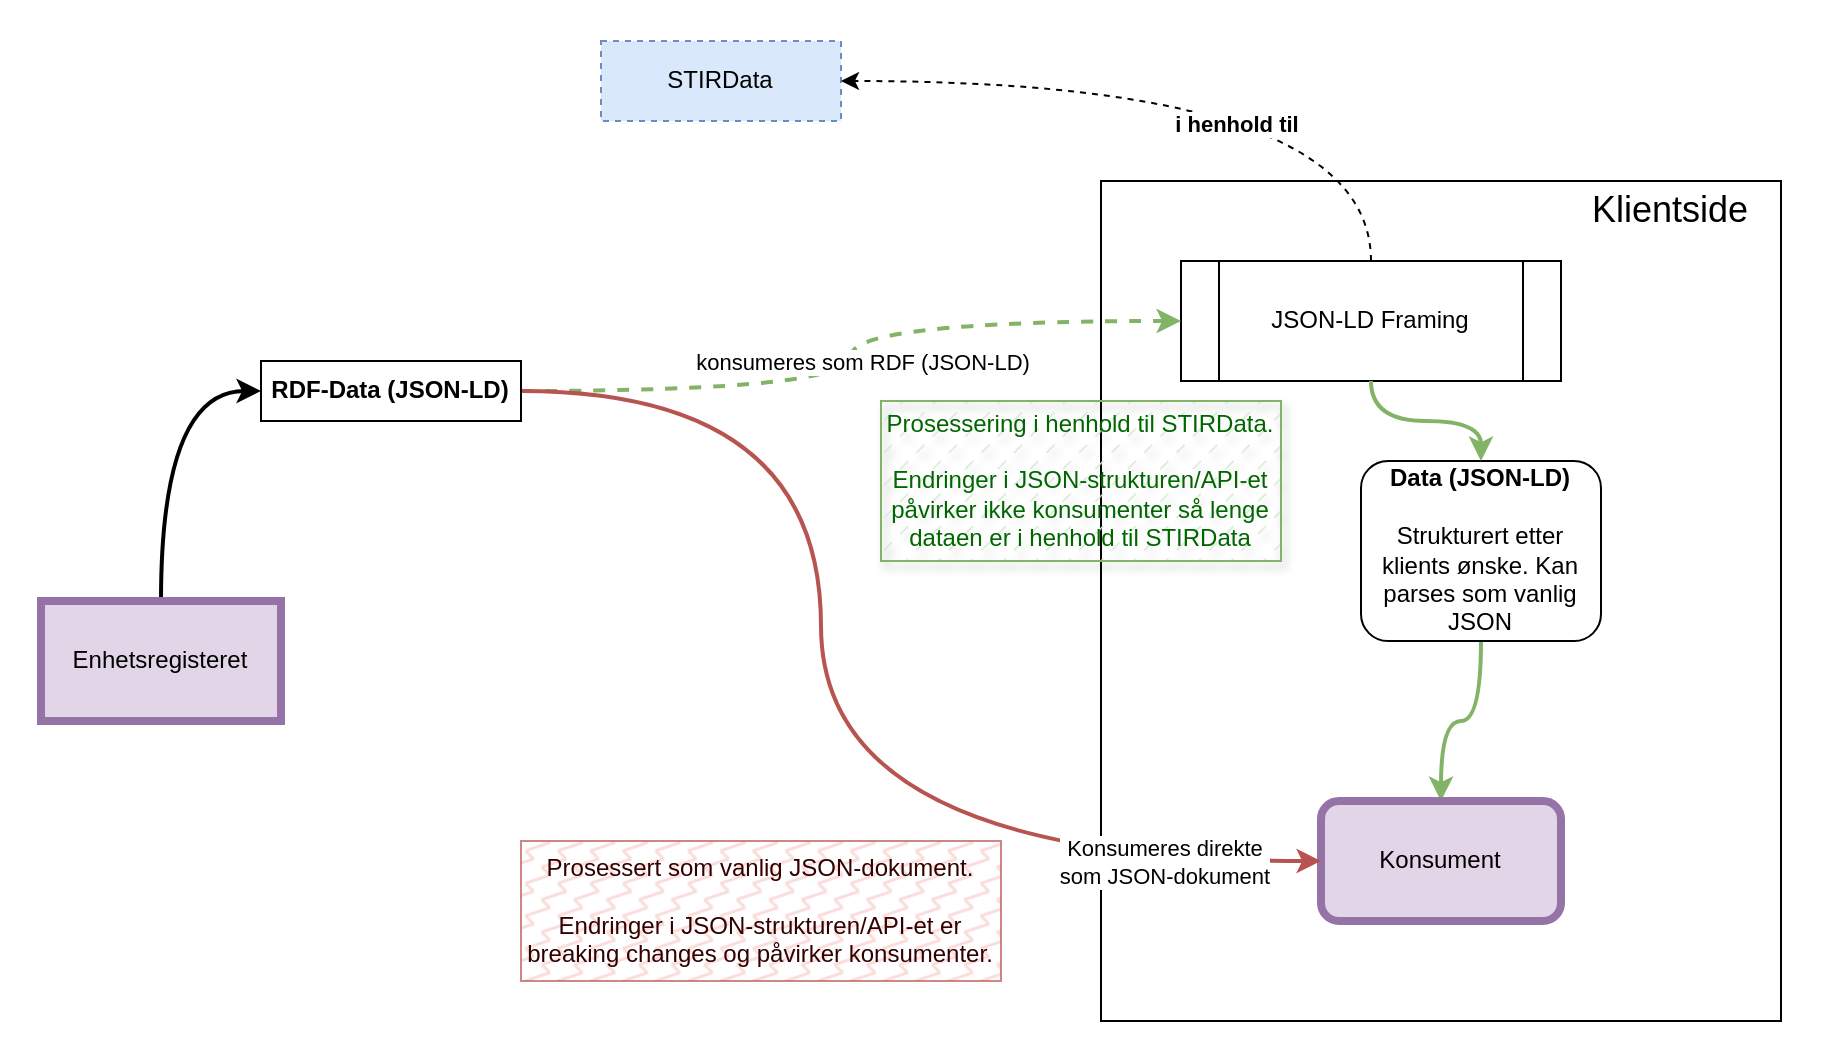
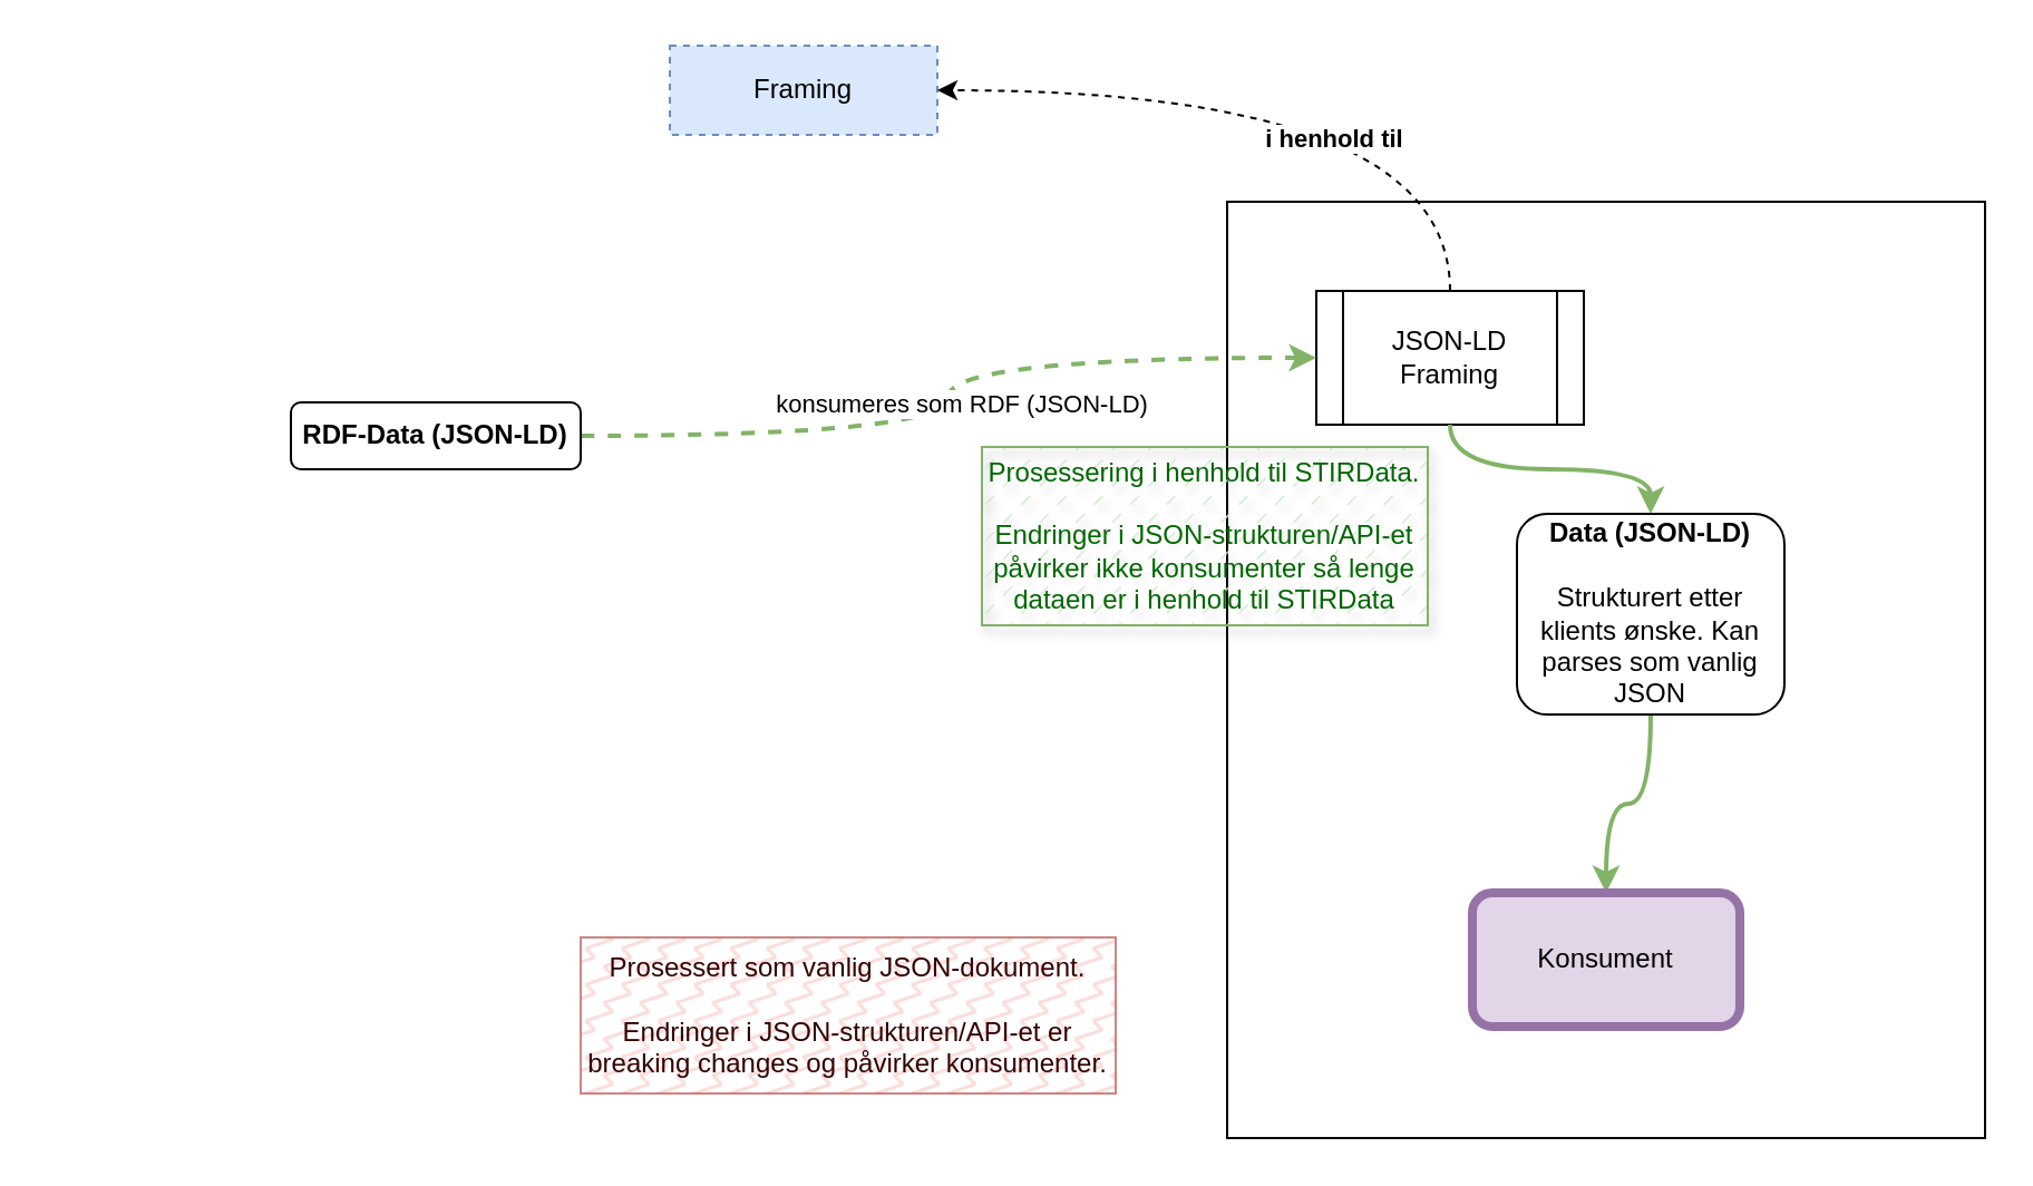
  <mxCell id="0" />
  <mxCell id="1" parent="0" />
  <mxCell id="2" value="" style="group;fillColor=#dae8fc;strokeColor=#6c8ebf;" vertex="1" connectable="0" parent="1"><mxGeometry x="550" y="90" width="340" height="420" as="geometry" /></mxCell>
  <mxCell id="3" value="" style="rounded=0;whiteSpace=wrap;html=1;align=left;" vertex="1" parent="2"><mxGeometry width="340" height="420" as="geometry" /></mxCell>
- <mxCell id="4" value="Klientside" style="text;html=1;align=center;verticalAlign=middle;whiteSpace=wrap;rounded=0;fontSize=18;" vertex="1" parent="2"><mxGeometry x="230" width="110" height="30" as="geometry" /></mxCell>
- <mxCell id="5" value="JSON-LD Framing" style="shape=process;whiteSpace=wrap;html=1;backgroundOutline=1;" vertex="1" parent="2"><mxGeometry x="40" y="40" width="190" height="60" as="geometry" /></mxCell>
+ <mxCell id="5" value="JSON-LD Framing" style="shape=process;whiteSpace=wrap;html=1;backgroundOutline=1;" vertex="1" parent="2"><mxGeometry x="40" y="40" width="120" height="60" as="geometry" /></mxCell>
  <mxCell id="6" style="edgeStyle=orthogonalEdgeStyle;rounded=0;orthogonalLoop=1;jettySize=auto;html=1;exitX=0.5;exitY=1;exitDx=0;exitDy=0;entryX=0.5;entryY=0;entryDx=0;entryDy=0;curved=1;strokeWidth=2;fillColor=#d5e8d4;strokeColor=#82b366;" edge="1" parent="2" source="7" target="8"><mxGeometry relative="1" as="geometry" /></mxCell>
  <mxCell id="7" value="&lt;div&gt;&lt;b&gt;Data (JSON-LD)&lt;/b&gt;&lt;/div&gt;&lt;div&gt;&lt;span style=&quot;background-color: initial;&quot;&gt;&lt;br&gt;&lt;/span&gt;&lt;/div&gt;&lt;div&gt;&lt;span style=&quot;background-color: initial;&quot;&gt;Strukturert etter klients ønske. Kan parses som vanlig JSON&lt;/span&gt;&lt;br&gt;&lt;/div&gt;" style="rounded=1;whiteSpace=wrap;html=1;" vertex="1" parent="2"><mxGeometry x="130" y="140" width="120" height="90" as="geometry" /></mxCell>
  <mxCell id="8" value="Konsument" style="whiteSpace=wrap;html=1;strokeWidth=4;fillColor=#e1d5e7;strokeColor=#9673a6;rounded=1;" vertex="1" parent="2"><mxGeometry x="110" y="310" width="120" height="60" as="geometry" /></mxCell>
  <mxCell id="9" style="edgeStyle=orthogonalEdgeStyle;rounded=0;orthogonalLoop=1;jettySize=auto;html=1;exitX=0.5;exitY=1;exitDx=0;exitDy=0;curved=1;entryX=0.5;entryY=0;entryDx=0;entryDy=0;strokeWidth=2;fillColor=#d5e8d4;strokeColor=#82b366;" edge="1" parent="2" source="5" target="7"><mxGeometry relative="1" as="geometry"><mxPoint x="-60" y="170" as="targetPoint" /></mxGeometry></mxCell>
  <mxCell id="10" value="Prosessering i henhold til STIRData.&lt;div&gt;&lt;br&gt;&lt;/div&gt;&lt;div&gt;Endringer i JSON-strukturen/API-et påvirker ikke konsumenter så lenge dataen er i henhold til STIRData&lt;/div&gt;" style="rounded=0;whiteSpace=wrap;html=1;fillColor=#d5e8d4;strokeColor=#82b366;fillStyle=dashed;fontColor=#006600;gradientColor=none;shadow=1;" vertex="1" parent="2"><mxGeometry x="-110" y="110" width="200" height="80" as="geometry" /></mxCell>
- <mxCell id="11" style="edgeStyle=orthogonalEdgeStyle;rounded=0;orthogonalLoop=1;jettySize=auto;html=1;exitX=0.5;exitY=0;exitDx=0;exitDy=0;entryX=0;entryY=0.5;entryDx=0;entryDy=0;curved=1;strokeWidth=2;" edge="1" parent="1" source="12" target="18"><mxGeometry relative="1" as="geometry"><mxPoint x="180" y="180" as="targetPoint" /></mxGeometry></mxCell>
- <mxCell id="12" value="&lt;div&gt;Enhetsregisteret&lt;/div&gt;" style="rounded=0;whiteSpace=wrap;html=1;strokeWidth=4;fillColor=#e1d5e7;strokeColor=#9673a6;" vertex="1" parent="1"><mxGeometry x="20" y="300" width="120" height="60" as="geometry" /></mxCell>
- <mxCell id="13" value="STIRData" style="rounded=0;whiteSpace=wrap;html=1;dashed=1;fillColor=#dae8fc;strokeColor=#6c8ebf;" vertex="1" parent="1"><mxGeometry x="300" y="20" width="120" height="40" as="geometry" /></mxCell>
+ <mxCell id="13" value="Framing" style="rounded=0;whiteSpace=wrap;html=1;dashed=1;fillColor=#dae8fc;strokeColor=#6c8ebf;" vertex="1" parent="1"><mxGeometry x="300" y="20" width="120" height="40" as="geometry" /></mxCell>
  <mxCell id="14" style="edgeStyle=orthogonalEdgeStyle;rounded=0;orthogonalLoop=1;jettySize=auto;html=1;exitX=1;exitY=0.5;exitDx=0;exitDy=0;entryX=0;entryY=0.5;entryDx=0;entryDy=0;curved=1;strokeWidth=2;fillColor=#d5e8d4;strokeColor=#82b366;dashed=1;" edge="1" parent="1" source="18" target="5"><mxGeometry relative="1" as="geometry"><mxPoint x="540" y="169.963" as="targetPoint" /></mxGeometry></mxCell>
  <mxCell id="15" value="konsumeres som RDF (JSON-LD)" style="edgeLabel;html=1;align=center;verticalAlign=middle;resizable=0;points=[];" vertex="1" connectable="0" parent="14"><mxGeometry x="-0.171" y="8" relative="1" as="geometry"><mxPoint x="19" y="-7" as="offset" /></mxGeometry></mxCell>
- <mxCell id="16" style="edgeStyle=orthogonalEdgeStyle;rounded=0;orthogonalLoop=1;jettySize=auto;html=1;exitX=1;exitY=0.5;exitDx=0;exitDy=0;entryX=0;entryY=0.5;entryDx=0;entryDy=0;curved=1;strokeWidth=2;fillColor=#f8cecc;strokeColor=#b85450;" edge="1" parent="1" source="18" target="8"><mxGeometry relative="1" as="geometry"><Array as="points"><mxPoint x="410" y="195" /><mxPoint x="410" y="430" /></Array></mxGeometry></mxCell>
- <mxCell id="17" value="Konsumeres direkte&lt;div&gt;som JSON-dokument&lt;/div&gt;" style="edgeLabel;html=1;align=center;verticalAlign=middle;resizable=0;points=[];" vertex="1" connectable="0" parent="16"><mxGeometry x="0.627" y="3" relative="1" as="geometry"><mxPoint x="39" y="3" as="offset" /></mxGeometry></mxCell>
- <mxCell id="18" value="RDF-Data (JSON-LD)" style="whiteSpace=wrap;html=1;fontStyle=1;rounded=0;" vertex="1" parent="1"><mxGeometry x="130" y="180" width="130" height="30" as="geometry" /></mxCell>
+ <mxCell id="18" value="RDF-Data (JSON-LD)" style="rounded=1;whiteSpace=wrap;html=1;fontStyle=1" vertex="1" parent="1"><mxGeometry x="130" y="180" width="130" height="30" as="geometry" /></mxCell>
  <mxCell id="19" value="&lt;font color=&quot;#330000&quot;&gt;Prosessert som vanlig JSON-dokument.&lt;/font&gt;&lt;div&gt;&lt;font color=&quot;#330000&quot;&gt;&lt;br&gt;&lt;/font&gt;&lt;/div&gt;&lt;div&gt;&lt;font color=&quot;#330000&quot;&gt;Endringer i JSON-strukturen/API-et er breaking changes og påvirker konsumenter.&lt;/font&gt;&lt;/div&gt;" style="rounded=0;whiteSpace=wrap;html=1;fillColor=#f8cecc;strokeColor=#b85450;fillStyle=zigzag-line;opacity=70;" vertex="1" parent="1"><mxGeometry x="260" y="420" width="240" height="70" as="geometry" /></mxCell>
  <mxCell id="20" style="edgeStyle=orthogonalEdgeStyle;rounded=0;orthogonalLoop=1;jettySize=auto;html=1;exitX=0.5;exitY=0;exitDx=0;exitDy=0;entryX=1;entryY=0.5;entryDx=0;entryDy=0;curved=1;dashed=1;" edge="1" parent="1" source="5" target="13"><mxGeometry relative="1" as="geometry" /></mxCell>
  <mxCell id="21" value="i henhold til" style="edgeLabel;html=1;align=center;verticalAlign=middle;resizable=0;points=[];fontStyle=1" vertex="1" connectable="0" parent="20"><mxGeometry x="-0.108" y="21" relative="1" as="geometry"><mxPoint as="offset" /></mxGeometry></mxCell>
